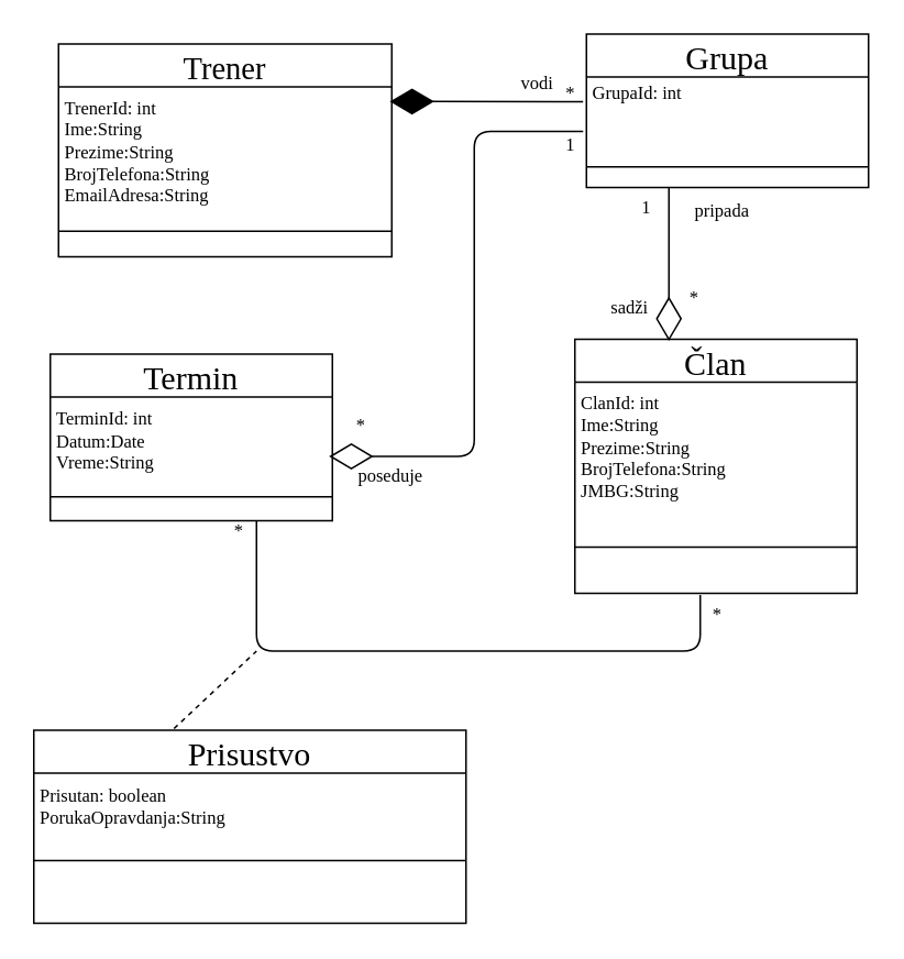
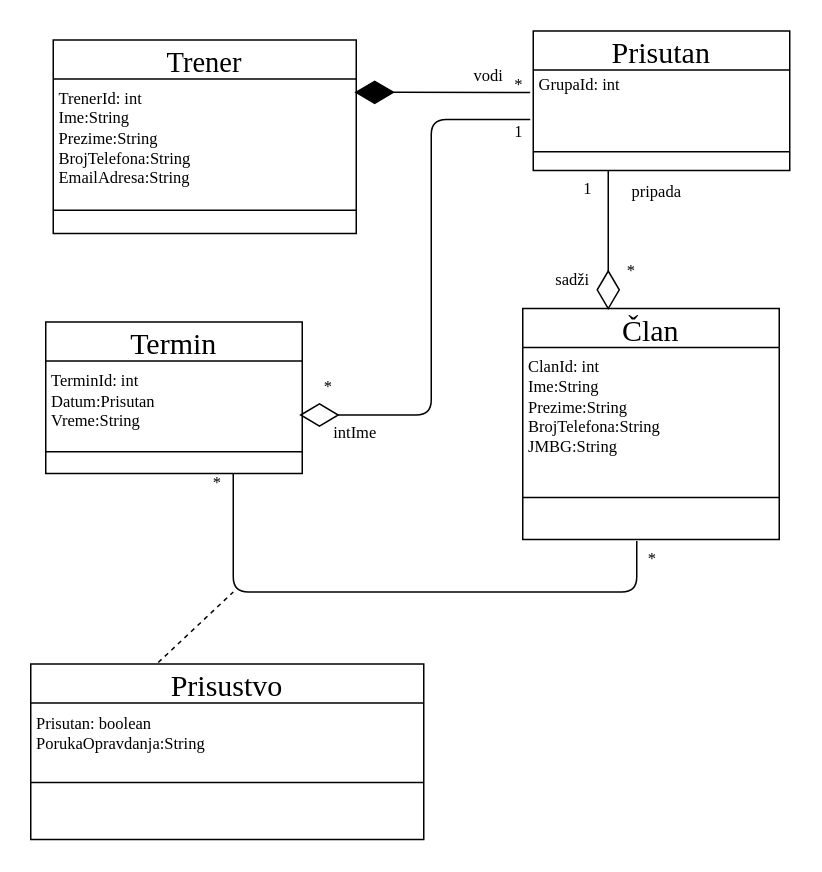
  <mxCell id="0" />
  <mxCell id="1" parent="0" />
  <mxCell id="2" value="Trener" style="swimlane;fontStyle=0;childLayout=stackLayout;horizontal=1;startSize=26;fillColor=none;horizontalStack=0;resizeParent=1;resizeParentMax=0;resizeLast=0;collapsible=1;marginBottom=0;sketch=0;hachureGap=4;fontFamily=Verdana;fontSize=19;swimlaneLine=1;rounded=0;" vertex="1" parent="1"><mxGeometry x="35" y="26" width="202" height="129" as="geometry" /></mxCell>
  <mxCell id="3" value="&lt;font style=&quot;font-size: 11px ; line-height: 0.3&quot;&gt;&lt;br&gt;TrenerId: int&lt;br style=&quot;font-size: 11px&quot;&gt;Ime:String&lt;br style=&quot;font-size: 11px&quot;&gt;Prezime:String&lt;br style=&quot;font-size: 11px&quot;&gt;BrojTelefona:String&lt;br style=&quot;font-size: 11px&quot;&gt;EmailAdresa:String&lt;/font&gt;" style="text;html=1;align=left;verticalAlign=middle;resizable=0;points=[];autosize=1;strokeColor=none;fillColor=none;sketch=0;hachureGap=4;fontFamily=Verdana;fontSize=11;spacing=3;spacingTop=-11;spacingLeft=1;spacingBottom=-5;rounded=0;" vertex="1" parent="2"><mxGeometry y="26" width="202" height="72" as="geometry" /></mxCell>
  <mxCell id="4" value="" style="line;strokeWidth=1;fillColor=none;align=left;verticalAlign=middle;spacingTop=-1;spacingLeft=3;spacingRight=3;rotatable=0;labelPosition=right;points=[];portConstraint=eastwest;sketch=0;hachureGap=4;fontFamily=Verdana;fontSize=11;" vertex="1" parent="2"><mxGeometry y="98" width="202" height="31" as="geometry" /></mxCell>
- <mxCell id="5" value="Grupa" style="swimlane;fontStyle=0;childLayout=stackLayout;horizontal=1;startSize=26;fillColor=none;horizontalStack=0;resizeParent=1;resizeParentMax=0;resizeLast=0;collapsible=1;marginBottom=0;sketch=0;hachureGap=4;fontFamily=Verdana;fontSize=20;swimlaneLine=1;rounded=0;" vertex="1" parent="1"><mxGeometry x="355" y="20" width="171" height="93" as="geometry" /></mxCell>
+ <mxCell id="5" value="Prisutan" style="swimlane;fontStyle=0;childLayout=stackLayout;horizontal=1;startSize=26;fillColor=none;horizontalStack=0;resizeParent=1;resizeParentMax=0;resizeLast=0;collapsible=1;marginBottom=0;sketch=0;hachureGap=4;fontFamily=Verdana;fontSize=20;swimlaneLine=1;rounded=0;" vertex="1" parent="1"><mxGeometry x="355" y="20" width="171" height="93" as="geometry" /></mxCell>
  <mxCell id="6" value="&lt;font style=&quot;font-size: 11px ; line-height: 0.3&quot;&gt;GrupaId: int&lt;br&gt;&lt;br&gt;&lt;/font&gt;" style="text;html=1;align=left;verticalAlign=middle;resizable=0;points=[];autosize=1;strokeColor=none;fillColor=none;sketch=0;hachureGap=4;fontFamily=Verdana;fontSize=20;spacing=3;spacingTop=-11;spacingLeft=1;spacingBottom=-5;rounded=0;" vertex="1" parent="5"><mxGeometry y="26" width="171" height="42" as="geometry" /></mxCell>
  <mxCell id="7" value="" style="line;strokeWidth=1;fillColor=none;align=left;verticalAlign=middle;spacingTop=-1;spacingLeft=3;spacingRight=3;rotatable=0;labelPosition=right;points=[];portConstraint=eastwest;sketch=0;hachureGap=4;fontFamily=Verdana;fontSize=11;" vertex="1" parent="5"><mxGeometry y="68" width="171" height="25" as="geometry" /></mxCell>
  <mxCell id="8" value="*" style="text;html=1;align=center;verticalAlign=middle;resizable=0;points=[];autosize=1;strokeColor=none;fillColor=none;sketch=0;hachureGap=4;fontFamily=Verdana;fontSize=11;" vertex="1" parent="1"><mxGeometry x="336" y="47" width="17" height="17" as="geometry" /></mxCell>
  <mxCell id="9" value="" style="endArrow=diamondThin;endFill=1;endSize=24;html=1;sketch=0;hachureGap=4;fontFamily=Verdana;fontSize=11;sourcePerimeterSpacing=8;targetPerimeterSpacing=8;exitX=-0.012;exitY=0.357;exitDx=0;exitDy=0;exitPerimeter=0;entryX=0.994;entryY=0.123;entryDx=0;entryDy=0;entryPerimeter=0;" edge="1" parent="1" source="6" target="3"><mxGeometry width="160" relative="1" as="geometry"><mxPoint x="264" y="197" as="sourcePoint" /><mxPoint x="424" y="197" as="targetPoint" /></mxGeometry></mxCell>
  <mxCell id="10" value="Član" style="swimlane;fontStyle=0;childLayout=stackLayout;horizontal=1;startSize=26;fillColor=none;horizontalStack=0;resizeParent=1;resizeParentMax=0;resizeLast=0;collapsible=1;marginBottom=0;sketch=0;hachureGap=4;fontFamily=Verdana;fontSize=20;swimlaneLine=1;rounded=0;strokeWidth=1;" vertex="1" parent="1"><mxGeometry x="348" y="205" width="171" height="154" as="geometry" /></mxCell>
  <mxCell id="11" value="&lt;font style=&quot;font-size: 11px ; line-height: 0&quot;&gt;&lt;br&gt;ClanId: int&lt;br style=&quot;font-size: 11px&quot;&gt;Ime:String&lt;br style=&quot;font-size: 11px&quot;&gt;Prezime:String&lt;br style=&quot;font-size: 11px&quot;&gt;BrojTelefona:String&lt;br style=&quot;font-size: 11px&quot;&gt;JMBG:String&lt;/font&gt;" style="text;html=1;align=left;verticalAlign=middle;resizable=0;points=[];autosize=1;strokeColor=none;fillColor=none;sketch=0;hachureGap=4;fontFamily=Verdana;fontSize=11;spacing=3;spacingTop=-11;spacingLeft=1;spacingBottom=-5;rounded=0;strokeWidth=0;" vertex="1" parent="10"><mxGeometry y="26" width="171" height="72" as="geometry" /></mxCell>
  <mxCell id="12" value="" style="line;strokeWidth=1;fillColor=none;align=left;verticalAlign=middle;spacingTop=-1;spacingLeft=3;spacingRight=3;rotatable=0;labelPosition=right;points=[];portConstraint=eastwest;sketch=0;hachureGap=4;fontFamily=Verdana;fontSize=11;" vertex="1" parent="10"><mxGeometry y="98" width="171" height="56" as="geometry" /></mxCell>
  <mxCell id="13" value="" style="endArrow=diamondThin;endFill=0;endSize=24;html=1;sketch=0;hachureGap=4;fontFamily=Verdana;fontSize=11;sourcePerimeterSpacing=8;targetPerimeterSpacing=8;" edge="1" parent="1"><mxGeometry width="160" relative="1" as="geometry"><mxPoint x="405" y="113" as="sourcePoint" /><mxPoint x="405" y="206" as="targetPoint" /></mxGeometry></mxCell>
  <mxCell id="14" value="*" style="text;html=1;align=center;verticalAlign=middle;resizable=0;points=[];autosize=1;strokeColor=none;fillColor=none;sketch=0;hachureGap=4;fontFamily=Verdana;fontSize=11;" vertex="1" parent="1"><mxGeometry x="411" y="171" width="17" height="17" as="geometry" /></mxCell>
  <mxCell id="15" value="pripada" style="text;html=1;align=center;verticalAlign=middle;resizable=0;points=[];autosize=1;strokeColor=none;fillColor=none;sketch=0;hachureGap=4;fontFamily=Verdana;fontSize=11;" vertex="1" parent="1"><mxGeometry x="411" y="118" width="52" height="17" as="geometry" /></mxCell>
  <mxCell id="16" value="1" style="text;html=1;align=center;verticalAlign=middle;resizable=0;points=[];autosize=1;strokeColor=none;fillColor=none;sketch=0;hachureGap=4;fontFamily=Verdana;fontSize=11;" vertex="1" parent="1"><mxGeometry x="382" y="116" width="17" height="17" as="geometry" /></mxCell>
  <mxCell id="17" value="Termin" style="swimlane;fontStyle=0;childLayout=stackLayout;horizontal=1;startSize=26;fillColor=none;horizontalStack=0;resizeParent=1;resizeParentMax=0;resizeLast=0;collapsible=1;marginBottom=0;sketch=0;hachureGap=4;fontFamily=Verdana;fontSize=20;swimlaneLine=1;rounded=0;" vertex="1" parent="1"><mxGeometry x="30" y="214" width="171" height="101" as="geometry" /></mxCell>
- <mxCell id="18" value="&lt;font style=&quot;font-size: 11px ; line-height: 0.3&quot;&gt;&lt;br&gt;TerminId: int&lt;br style=&quot;font-size: 11px&quot;&gt;Datum:Date&lt;br style=&quot;font-size: 11px&quot;&gt;Vreme:String&lt;br style=&quot;font-size: 11px&quot;&gt;&lt;/font&gt;" style="text;html=1;align=left;verticalAlign=middle;resizable=0;points=[];autosize=1;strokeColor=none;fillColor=none;sketch=0;hachureGap=4;fontFamily=Verdana;fontSize=11;spacing=3;spacingTop=-11;spacingLeft=1;spacingBottom=-5;rounded=0;" vertex="1" parent="17"><mxGeometry y="26" width="171" height="46" as="geometry" /></mxCell>
+ <mxCell id="18" value="&lt;font style=&quot;font-size: 11px ; line-height: 0.3&quot;&gt;&lt;br&gt;TerminId: int&lt;br style=&quot;font-size: 11px&quot;&gt;Datum:Prisutan&lt;br style=&quot;font-size: 11px&quot;&gt;Vreme:String&lt;br style=&quot;font-size: 11px&quot;&gt;&lt;/font&gt;" style="text;html=1;align=left;verticalAlign=middle;resizable=0;points=[];autosize=1;strokeColor=none;fillColor=none;sketch=0;hachureGap=4;fontFamily=Verdana;fontSize=11;spacing=3;spacingTop=-11;spacingLeft=1;spacingBottom=-5;rounded=0;" vertex="1" parent="17"><mxGeometry y="26" width="171" height="46" as="geometry" /></mxCell>
  <mxCell id="19" value="" style="line;strokeWidth=1;fillColor=none;align=left;verticalAlign=middle;spacingTop=-1;spacingLeft=3;spacingRight=3;rotatable=0;labelPosition=right;points=[];portConstraint=eastwest;sketch=0;hachureGap=4;fontFamily=Verdana;fontSize=19;" vertex="1" parent="17"><mxGeometry y="72" width="171" height="29" as="geometry" /></mxCell>
  <mxCell id="20" value="" style="endArrow=diamondThin;endFill=0;endSize=24;html=1;sketch=0;hachureGap=4;fontFamily=Verdana;fontSize=11;sourcePerimeterSpacing=8;targetPerimeterSpacing=8;" edge="1" parent="1"><mxGeometry width="160" relative="1" as="geometry"><mxPoint x="353" y="79" as="sourcePoint" /><mxPoint x="199" y="276" as="targetPoint" /><Array as="points"><mxPoint x="287" y="79" /><mxPoint x="287" y="276" /></Array></mxGeometry></mxCell>
  <mxCell id="21" value="*" style="text;html=1;align=center;verticalAlign=middle;resizable=0;points=[];autosize=1;strokeColor=none;fillColor=none;sketch=0;hachureGap=4;fontFamily=Verdana;fontSize=11;" vertex="1" parent="1"><mxGeometry x="209" y="248" width="17" height="17" as="geometry" /></mxCell>
  <mxCell id="22" value="1" style="text;html=1;align=center;verticalAlign=middle;resizable=0;points=[];autosize=1;strokeColor=none;fillColor=none;sketch=0;hachureGap=4;fontFamily=Verdana;fontSize=11;" vertex="1" parent="1"><mxGeometry x="336" y="78" width="17" height="17" as="geometry" /></mxCell>
  <mxCell id="23" value="" style="endArrow=none;html=1;sketch=0;hachureGap=4;fontFamily=Verdana;fontSize=11;startSize=14;endSize=14;sourcePerimeterSpacing=8;targetPerimeterSpacing=8;" edge="1" parent="1"><mxGeometry width="50" height="50" relative="1" as="geometry"><mxPoint x="155" y="315" as="sourcePoint" /><mxPoint x="424" y="360" as="targetPoint" /><Array as="points"><mxPoint x="155" y="394" /><mxPoint x="424" y="394" /></Array></mxGeometry></mxCell>
  <mxCell id="24" value="" style="endArrow=none;dashed=1;html=1;strokeWidth=1;sketch=0;hachureGap=4;fontFamily=Verdana;fontSize=11;startSize=14;endSize=14;sourcePerimeterSpacing=8;targetPerimeterSpacing=8;" edge="1" parent="1"><mxGeometry width="50" height="50" relative="1" as="geometry"><mxPoint x="105" y="441" as="sourcePoint" /><mxPoint x="155" y="394" as="targetPoint" /></mxGeometry></mxCell>
  <mxCell id="25" value="Prisustvo" style="swimlane;fontStyle=0;childLayout=stackLayout;horizontal=1;startSize=26;fillColor=none;horizontalStack=0;resizeParent=1;resizeParentMax=0;resizeLast=0;collapsible=1;marginBottom=0;sketch=0;hachureGap=4;fontFamily=Verdana;fontSize=20;swimlaneLine=1;rounded=0;" vertex="1" parent="1"><mxGeometry x="20" y="442" width="262" height="117" as="geometry" /></mxCell>
  <mxCell id="26" value="&lt;font style=&quot;font-size: 11px ; line-height: 0.3&quot;&gt;&lt;br&gt;Prisutan: boolean&lt;br style=&quot;font-size: 11px&quot;&gt;PorukaOpravdanja:String&lt;br style=&quot;font-size: 11px&quot;&gt;&lt;/font&gt;" style="text;html=1;align=left;verticalAlign=middle;resizable=0;points=[];autosize=1;strokeColor=none;fillColor=none;sketch=0;hachureGap=4;fontFamily=Verdana;fontSize=11;spacing=3;spacingTop=-11;spacingLeft=1;spacingBottom=-5;rounded=0;" vertex="1" parent="25"><mxGeometry y="26" width="262" height="33" as="geometry" /></mxCell>
  <mxCell id="27" value="" style="line;strokeWidth=1;fillColor=none;align=left;verticalAlign=middle;spacingTop=-1;spacingLeft=3;spacingRight=3;rotatable=0;labelPosition=right;points=[];portConstraint=eastwest;sketch=0;hachureGap=4;fontFamily=Verdana;fontSize=14;" vertex="1" parent="25"><mxGeometry y="59" width="262" height="40" as="geometry" /></mxCell>
  <mxCell id="28" value="&lt;font style=&quot;font-size: 11px ; line-height: 0.3&quot;&gt;&lt;br&gt;&lt;/font&gt;" style="text;html=1;align=left;verticalAlign=middle;resizable=0;points=[];autosize=1;strokeColor=none;fillColor=none;sketch=0;hachureGap=4;fontFamily=Verdana;fontSize=20;spacing=3;spacingTop=-11;spacingLeft=1;spacingBottom=-5;rounded=0;" vertex="1" parent="25"><mxGeometry y="99" width="262" height="18" as="geometry" /></mxCell>
  <mxCell id="29" value="*" style="text;html=1;align=center;verticalAlign=middle;resizable=0;points=[];autosize=1;strokeColor=none;fillColor=none;sketch=0;hachureGap=4;fontFamily=Verdana;fontSize=11;" vertex="1" parent="1"><mxGeometry x="425" y="363" width="17" height="17" as="geometry" /></mxCell>
  <mxCell id="30" value="*" style="text;html=1;align=center;verticalAlign=middle;resizable=0;points=[];autosize=1;strokeColor=none;fillColor=none;sketch=0;hachureGap=4;fontFamily=Verdana;fontSize=11;" vertex="1" parent="1"><mxGeometry x="135" y="312" width="17" height="17" as="geometry" /></mxCell>
  <mxCell id="31" value="vodi" style="text;html=1;align=center;verticalAlign=middle;resizable=0;points=[];autosize=1;strokeColor=none;fillColor=none;sketch=0;hachureGap=4;fontFamily=Verdana;fontSize=11;" vertex="1" parent="1"><mxGeometry x="308" y="41" width="33" height="17" as="geometry" /></mxCell>
  <mxCell id="32" value="sadži" style="text;html=1;align=center;verticalAlign=middle;resizable=0;points=[];autosize=1;strokeColor=none;fillColor=none;sketch=0;hachureGap=4;fontFamily=Verdana;fontSize=11;" vertex="1" parent="1"><mxGeometry x="362" y="177" width="38" height="17" as="geometry" /></mxCell>
- <mxCell id="33" value="poseduje" style="text;html=1;align=center;verticalAlign=middle;resizable=0;points=[];autosize=1;strokeColor=none;fillColor=none;sketch=0;hachureGap=4;fontFamily=Verdana;fontSize=11;" vertex="1" parent="1"><mxGeometry x="206" y="279" width="60" height="17" as="geometry" /></mxCell>
+ <mxCell id="33" value="intIme" style="text;html=1;align=center;verticalAlign=middle;resizable=0;points=[];autosize=1;strokeColor=none;fillColor=none;sketch=0;hachureGap=4;fontFamily=Verdana;fontSize=11;" vertex="1" parent="1"><mxGeometry x="206" y="279" width="60" height="17" as="geometry" /></mxCell>
